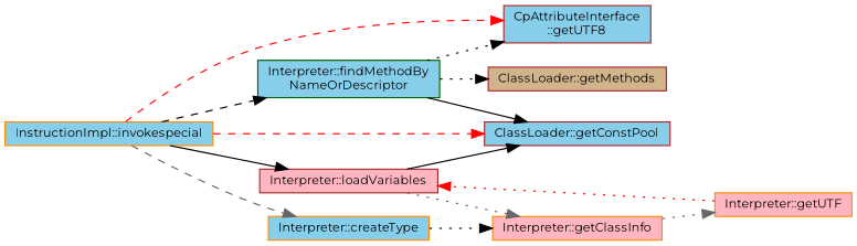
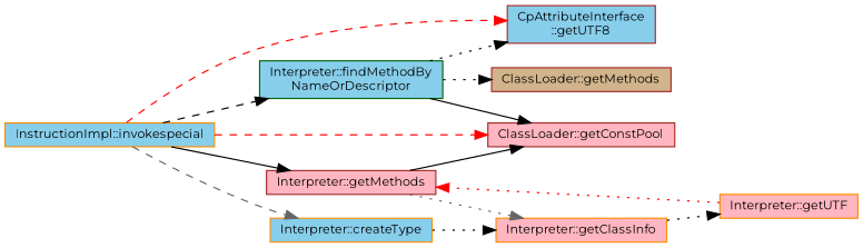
  digraph {
    fontname=Montserrat
    rankdir=LR
    node [color=darkorange fillcolor=skyblue fontname=Montserrat fontsize=10 shape=record style=filled]
    edge [color=black fontname=Montserrat fontsize=10 labelfontname=Helvetica labelfontsize=10 style=dotted]
    n1 [fontcolor=black height=0.2 label="InstructionImpl::invokespecial" width=0.4]
    n2 [color=brown height=0.2 label="CpAttributeInterface\l::getUTF8" width=0.4]
-   n3 [color=brown fillcolor=lightpink height=0.2 label="Interpreter::loadVariables" width=0.4]
-   n4 [color=brown height=0.2 label="ClassLoader::getConstPool" width=0.4]
+   n3 [color=brown fillcolor=lightpink height=0.2 label="Interpreter::getMethods" width=0.4]
+   n4 [color=brown fillcolor=lightpink height=0.2 label="ClassLoader::getConstPool" width=0.4]
    n5 [height=0.2 label="Interpreter::createType" width=0.4]
    n6 [color=darkgreen height=0.2 label="Interpreter::findMethodBy\lNameOrDescriptor" width=0.4]
    n7 [fillcolor=lightpink height=0.2 label="Interpreter::getClassInfo" width=0.4]
    n8 [color=brown fillcolor=tan height=0.2 label="ClassLoader::getMethods" width=0.4]
    n9 [fillcolor=lightpink height=0.2 label="Interpreter::getUTF" width=0.4]
    n1 -> n2 [color=red style=dashed]
    n1 -> n3 [style=solid]
    n1 -> n4 [color=red style=dashed]
    n1 -> n5 [color=gray40 style=dashed]
    n1 -> n6 [style=dashed]
    n3 -> n4 [style=solid]
    n3 -> n7 [color=gray40]
    n5 -> n7
    n6 -> n2
    n6 -> n4 [style=solid]
    n6 -> n8
-   n7 -> n9 [color=gray40]
+   n7 -> n9
    n9 -> n3 [color=red]
  }
